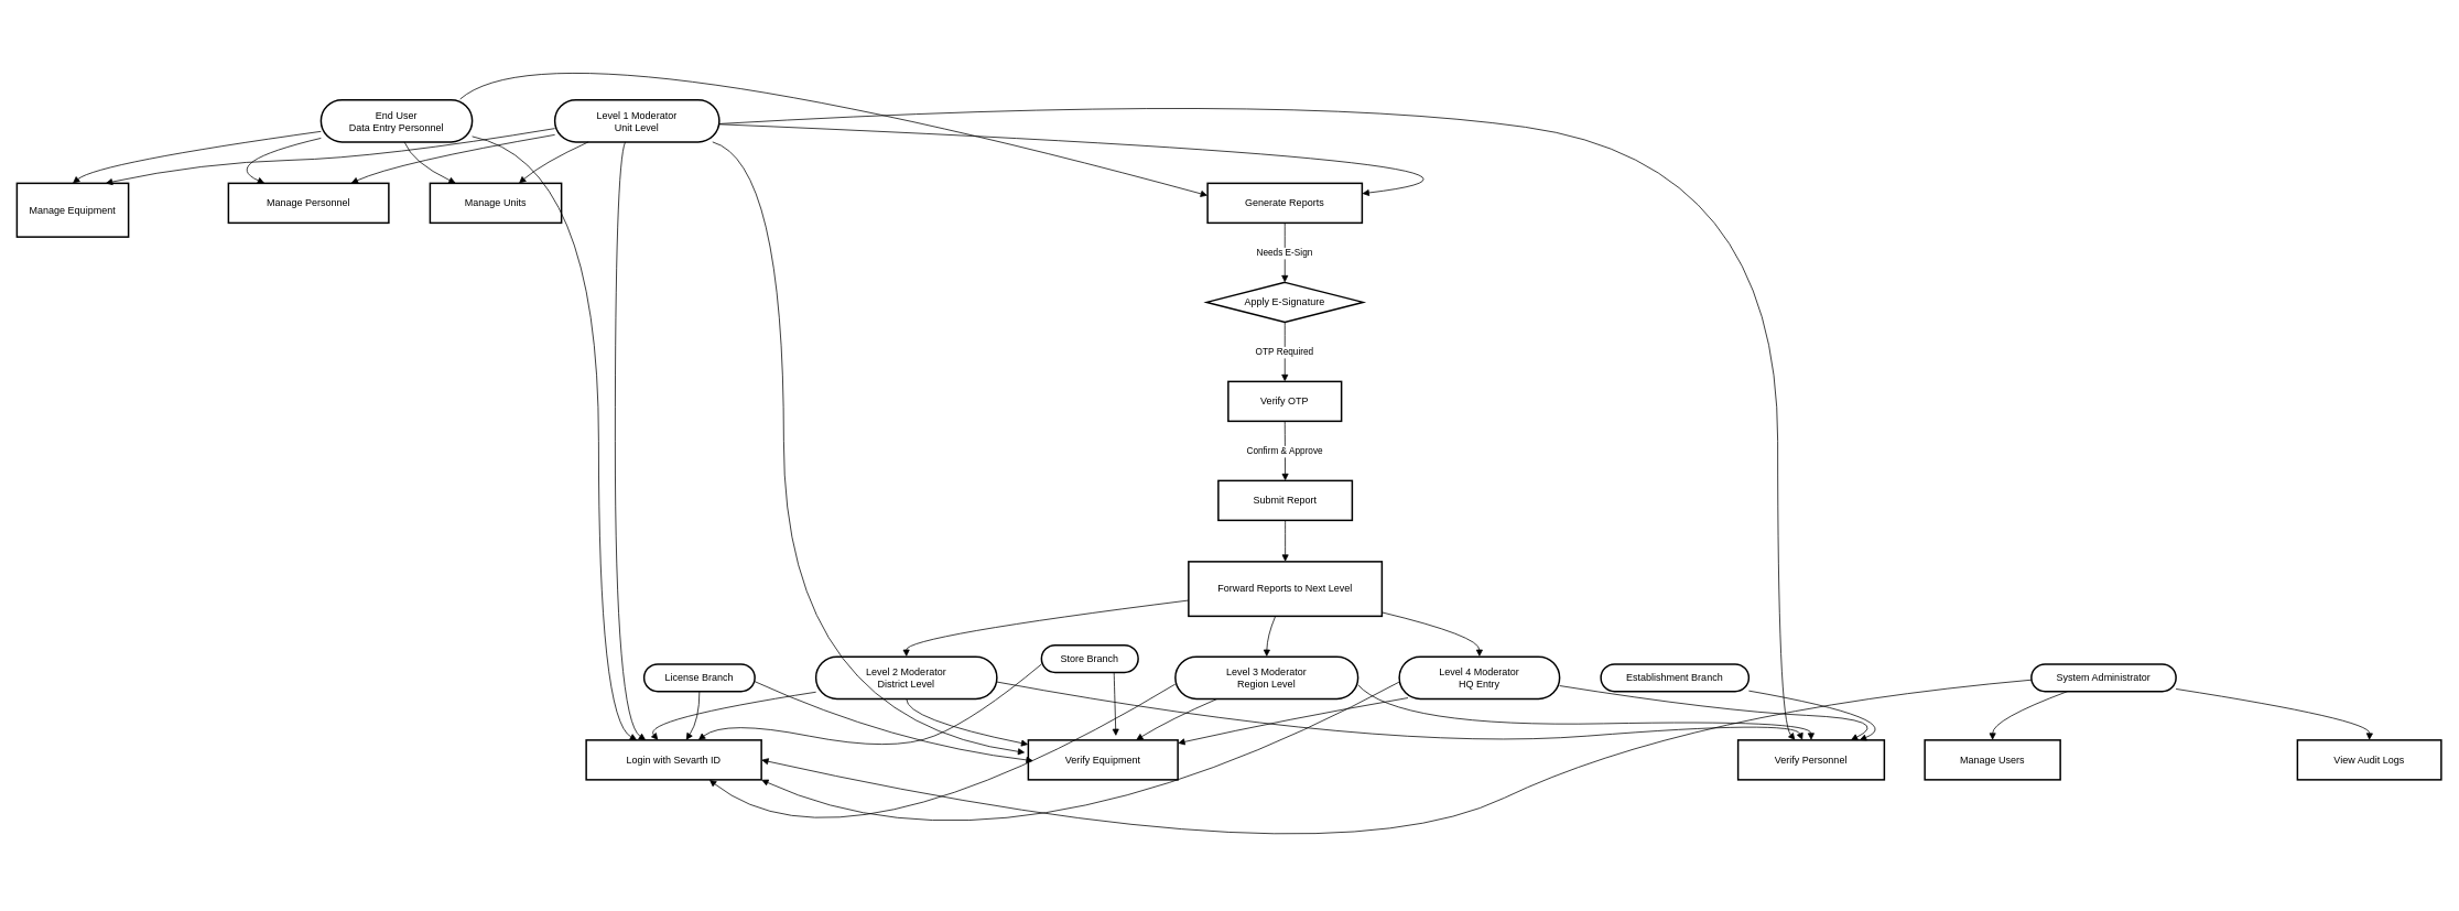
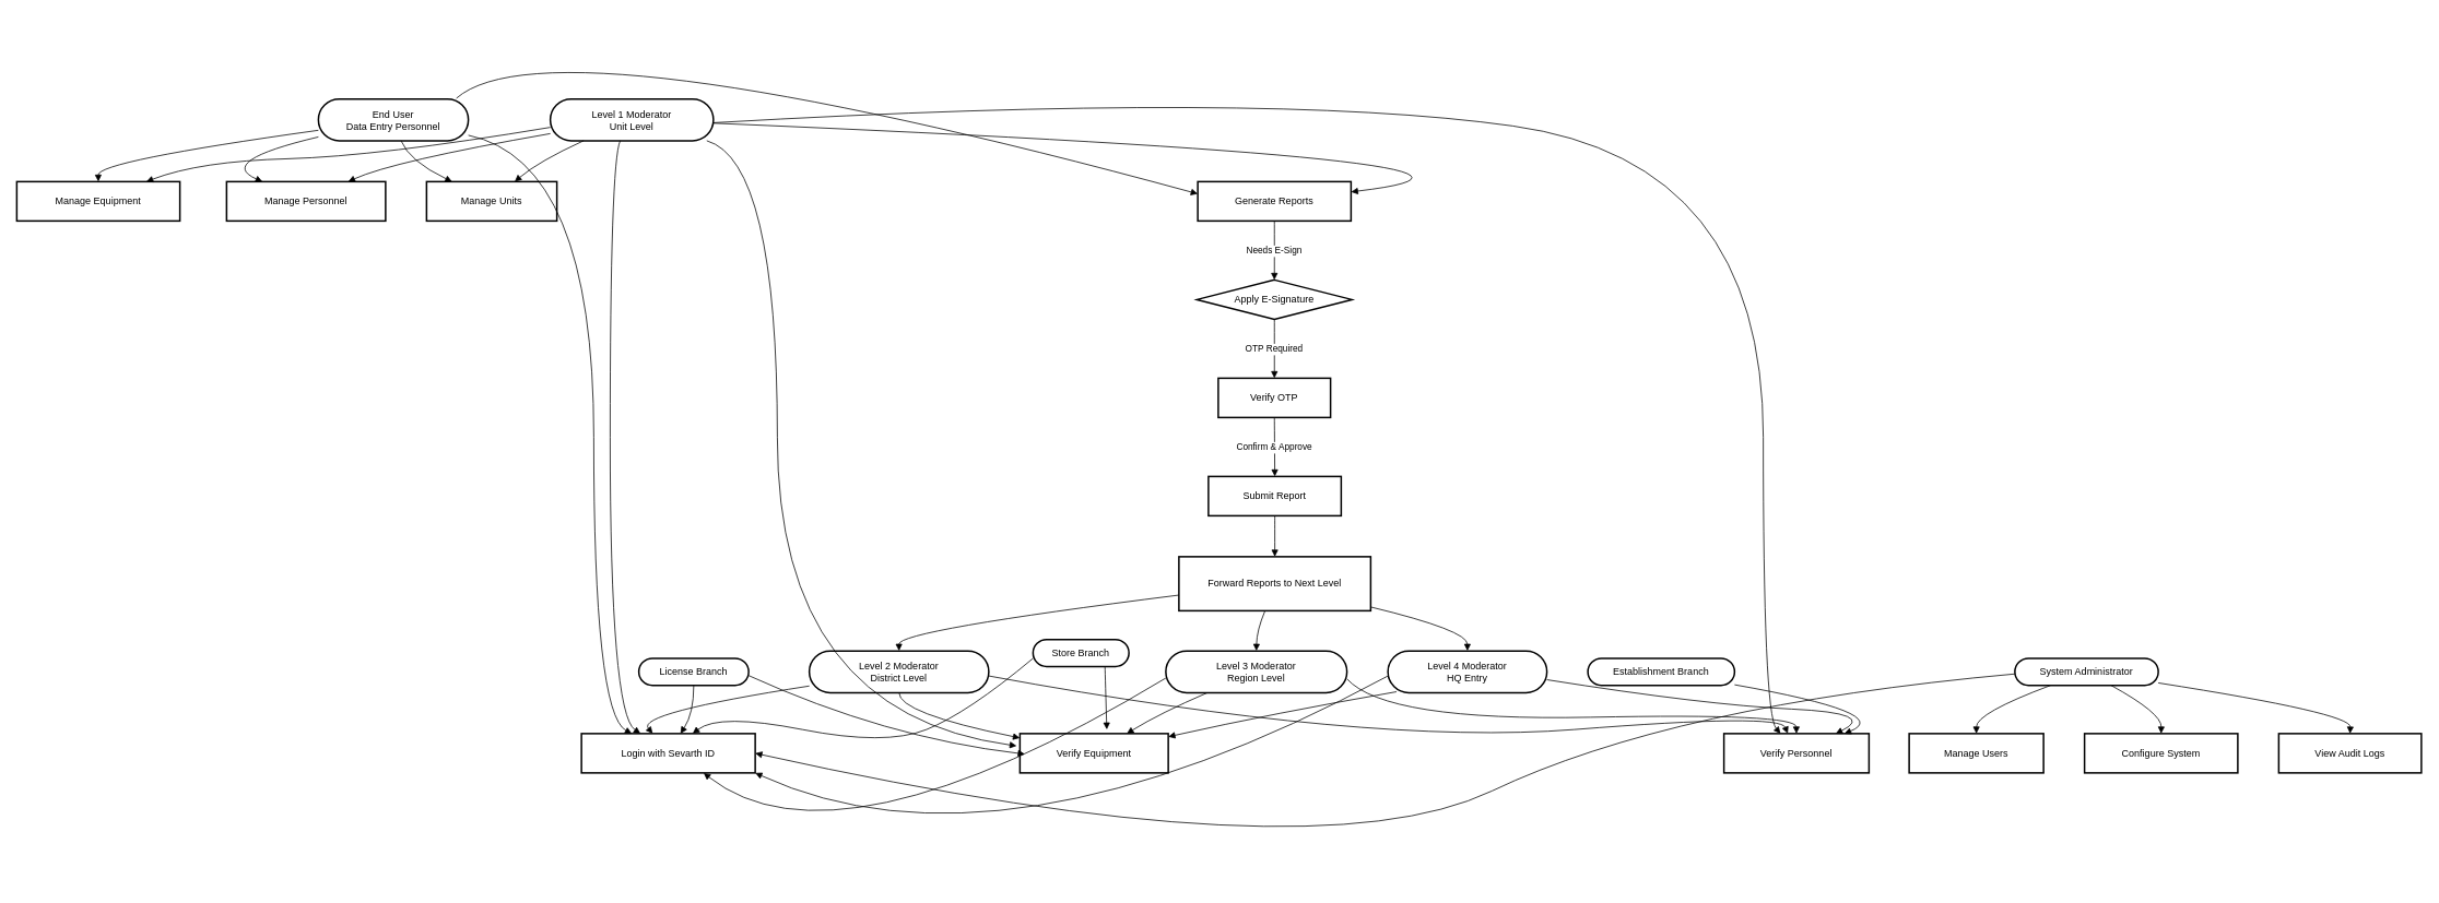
  <mxCell id="0" />
  <mxCell id="1" parent="0" />
  <mxCell id="2" value="End User&#10;Data Entry Personnel" style="rounded=1;whiteSpace=wrap;arcSize=50;strokeWidth=2;" parent="1" vertex="1"><mxGeometry x="388" y="120" width="183" height="51" as="geometry" /></mxCell>
  <mxCell id="3" value="Level 1 Moderator&#10;Unit Level" style="rounded=1;whiteSpace=wrap;arcSize=50;strokeWidth=2;" parent="1" vertex="1"><mxGeometry x="671" y="120" width="199" height="51" as="geometry" /></mxCell>
  <mxCell id="4" value="Level 2 Moderator&#10;District Level" style="rounded=1;whiteSpace=wrap;arcSize=50;strokeWidth=2;" parent="1" vertex="1"><mxGeometry x="987" y="794" width="219" height="51" as="geometry" /></mxCell>
  <mxCell id="5" value="Level 3 Moderator&#10;Region Level" style="rounded=1;whiteSpace=wrap;arcSize=50;strokeWidth=2;" parent="1" vertex="1"><mxGeometry x="1422" y="794" width="221" height="51" as="geometry" /></mxCell>
  <mxCell id="6" value="Level 4 Moderator&#10;HQ Entry" style="rounded=1;whiteSpace=wrap;arcSize=50;strokeWidth=2;" parent="1" vertex="1"><mxGeometry x="1693" y="794" width="194" height="51" as="geometry" /></mxCell>
  <mxCell id="7" value="License Branch" style="rounded=1;whiteSpace=wrap;arcSize=50;strokeWidth=2;" parent="1" vertex="1"><mxGeometry x="779" y="803" width="134" height="33" as="geometry" /></mxCell>
  <mxCell id="8" value="Store Branch" style="rounded=1;whiteSpace=wrap;arcSize=50;strokeWidth=2;" parent="1" vertex="1"><mxGeometry x="1260" y="780" width="117" height="33" as="geometry" /></mxCell>
  <mxCell id="9" value="Establishment Branch" style="rounded=1;whiteSpace=wrap;arcSize=50;strokeWidth=2;" parent="1" vertex="1"><mxGeometry x="1937" y="803" width="179" height="33" as="geometry" /></mxCell>
  <mxCell id="10" value="System Administrator" style="rounded=1;whiteSpace=wrap;arcSize=50;strokeWidth=2;" parent="1" vertex="1"><mxGeometry x="2458" y="803" width="175" height="33" as="geometry" /></mxCell>
  <mxCell id="11" value="Login with Sevarth ID" style="whiteSpace=wrap;strokeWidth=2;" parent="1" vertex="1"><mxGeometry x="709" y="895" width="212" height="48" as="geometry" /></mxCell>
- <mxCell id="12" value="Manage Equipment" style="whiteSpace=wrap;strokeWidth=2;" parent="1" vertex="1"><mxGeometry x="20" y="221" width="135" height="65" as="geometry" /></mxCell>
+ <mxCell id="12" value="Manage Equipment" style="whiteSpace=wrap;strokeWidth=2;" parent="1" vertex="1"><mxGeometry x="20" y="221" width="199" height="48" as="geometry" /></mxCell>
  <mxCell id="13" value="Manage Personnel" style="whiteSpace=wrap;strokeWidth=2;" parent="1" vertex="1"><mxGeometry x="276" y="221" width="194" height="48" as="geometry" /></mxCell>
  <mxCell id="14" value="Manage Units" style="whiteSpace=wrap;strokeWidth=2;" parent="1" vertex="1"><mxGeometry x="520" y="221" width="159" height="48" as="geometry" /></mxCell>
  <mxCell id="15" value="Generate Reports" style="whiteSpace=wrap;strokeWidth=2;" parent="1" vertex="1"><mxGeometry x="1461" y="221" width="187" height="48" as="geometry" /></mxCell>
  <mxCell id="16" value="Apply E-Signature" style="rhombus;whiteSpace=wrap;strokeWidth=2;" parent="1" vertex="1"><mxGeometry x="1460" y="341" width="189" height="48" as="geometry" /></mxCell>
  <mxCell id="17" value="Verify OTP" style="whiteSpace=wrap;strokeWidth=2;" parent="1" vertex="1"><mxGeometry x="1486" y="461" width="137" height="48" as="geometry" /></mxCell>
  <mxCell id="18" value="Submit Report" style="whiteSpace=wrap;strokeWidth=2;" parent="1" vertex="1"><mxGeometry x="1474" y="581" width="162" height="48" as="geometry" /></mxCell>
  <mxCell id="19" value="Forward Reports to Next Level" style="whiteSpace=wrap;strokeWidth=2;" parent="1" vertex="1"><mxGeometry x="1438" y="679" width="234" height="66" as="geometry" /></mxCell>
  <mxCell id="20" value="Verify Equipment" style="whiteSpace=wrap;strokeWidth=2;" parent="1" vertex="1"><mxGeometry x="1244" y="895" width="181" height="48" as="geometry" /></mxCell>
  <mxCell id="21" value="Verify Personnel" style="whiteSpace=wrap;strokeWidth=2;" parent="1" vertex="1"><mxGeometry x="2103" y="895" width="177" height="48" as="geometry" /></mxCell>
  <mxCell id="22" value="Manage Users" style="whiteSpace=wrap;strokeWidth=2;" parent="1" vertex="1"><mxGeometry x="2329" y="895" width="164" height="48" as="geometry" /></mxCell>
+ <mxCell id="23" value="Configure System" style="whiteSpace=wrap;strokeWidth=2;" parent="1" vertex="1"><mxGeometry x="2543" y="895" width="187" height="48" as="geometry" /></mxCell>
  <mxCell id="24" value="View Audit Logs" style="whiteSpace=wrap;strokeWidth=2;" parent="1" vertex="1"><mxGeometry x="2780" y="895" width="174" height="48" as="geometry" /></mxCell>
  <mxCell id="25" value="" style="curved=1;startArrow=none;endArrow=block;exitX=1;exitY=0.87;entryX=0.29;entryY=0;rounded=0;" parent="1" source="2" target="11" edge="1"><mxGeometry relative="1" as="geometry"><Array as="points"><mxPoint x="724" y="196" /><mxPoint x="724" y="870" /></Array></mxGeometry></mxCell>
  <mxCell id="26" value="" style="curved=1;startArrow=none;endArrow=block;exitX=0.43;exitY=0.99;entryX=0.34;entryY=0;rounded=0;" parent="1" source="3" target="11" edge="1"><mxGeometry relative="1" as="geometry"><Array as="points"><mxPoint x="744" y="196" /><mxPoint x="744" y="870" /></Array></mxGeometry></mxCell>
  <mxCell id="27" value="" style="curved=1;startArrow=none;endArrow=block;exitX=0;exitY=0.84;entryX=0.41;entryY=0;rounded=0;" parent="1" source="4" target="11" edge="1"><mxGeometry relative="1" as="geometry"><Array as="points"><mxPoint x="775" y="870" /></Array></mxGeometry></mxCell>
  <mxCell id="28" value="" style="curved=1;startArrow=none;endArrow=block;exitX=0;exitY=0.65;entryX=0.703;entryY=1.002;rounded=0;entryDx=0;entryDy=0;entryPerimeter=0;" parent="1" source="5" target="11" edge="1"><mxGeometry relative="1" as="geometry"><Array as="points"><mxPoint x="1020" y="1070" /></Array></mxGeometry></mxCell>
  <mxCell id="29" value="" style="curved=1;startArrow=none;endArrow=block;exitX=0;exitY=0.6;entryX=1;entryY=1;rounded=0;entryDx=0;entryDy=0;" parent="1" source="6" target="11" edge="1"><mxGeometry relative="1" as="geometry"><Array as="points"><mxPoint x="1220" y="1080" /></Array></mxGeometry></mxCell>
  <mxCell id="30" value="" style="curved=1;startArrow=none;endArrow=block;exitX=0.5;exitY=1;entryX=0.57;entryY=0;rounded=0;" parent="1" source="7" target="11" edge="1"><mxGeometry relative="1" as="geometry"><Array as="points"><mxPoint x="846" y="870" /></Array></mxGeometry></mxCell>
  <mxCell id="31" value="" style="curved=1;startArrow=none;endArrow=block;exitX=0;exitY=0.7;entryX=0.64;entryY=0;rounded=0;" parent="1" source="8" target="11" edge="1"><mxGeometry relative="1" as="geometry"><Array as="points"><mxPoint x="1180" y="870" /><mxPoint x="1080" y="910" /><mxPoint x="877" y="870" /></Array></mxGeometry></mxCell>
  <mxCell id="32" value="" style="curved=1;startArrow=none;endArrow=block;exitX=0;exitY=0.58;entryX=1;entryY=0.5;rounded=0;entryDx=0;entryDy=0;" parent="1" source="10" target="11" edge="1"><mxGeometry relative="1" as="geometry"><Array as="points"><mxPoint x="2040" y="860" /><mxPoint x="1600" y="1070" /></Array></mxGeometry></mxCell>
  <mxCell id="33" value="" style="curved=1;startArrow=none;endArrow=block;exitX=0;exitY=0.75;entryX=0.5;entryY=-0.01;rounded=0;" parent="1" source="2" target="12" edge="1"><mxGeometry relative="1" as="geometry"><Array as="points"><mxPoint x="119" y="196" /></Array></mxGeometry></mxCell>
  <mxCell id="34" value="" style="curved=1;startArrow=none;endArrow=block;exitX=0;exitY=0.91;entryX=0.22;entryY=-0.01;rounded=0;" parent="1" source="2" target="13" edge="1"><mxGeometry relative="1" as="geometry"><Array as="points"><mxPoint x="263" y="196" /></Array></mxGeometry></mxCell>
  <mxCell id="35" value="" style="curved=1;startArrow=none;endArrow=block;exitX=0.55;exitY=0.99;entryX=0.19;entryY=-0.01;rounded=0;" parent="1" source="2" target="14" edge="1"><mxGeometry relative="1" as="geometry"><Array as="points"><mxPoint x="499" y="196" /></Array></mxGeometry></mxCell>
  <mxCell id="36" value="" style="curved=1;startArrow=none;endArrow=block;exitX=0;exitY=0.68;entryX=0.8;entryY=-0.01;rounded=0;" parent="1" source="3" target="12" edge="1"><mxGeometry relative="1" as="geometry"><Array as="points"><mxPoint x="460" y="190" /><mxPoint x="243" y="196" /></Array></mxGeometry></mxCell>
  <mxCell id="37" value="" style="curved=1;startArrow=none;endArrow=block;exitX=0;exitY=0.83;entryX=0.77;entryY=-0.01;rounded=0;" parent="1" source="3" target="13" edge="1"><mxGeometry relative="1" as="geometry"><Array as="points"><mxPoint x="479" y="196" /></Array></mxGeometry></mxCell>
  <mxCell id="38" value="" style="curved=1;startArrow=none;endArrow=block;exitX=0.21;exitY=0.99;entryX=0.68;entryY=-0.01;rounded=0;" parent="1" source="3" target="14" edge="1"><mxGeometry relative="1" as="geometry"><Array as="points"><mxPoint x="657" y="196" /></Array></mxGeometry></mxCell>
  <mxCell id="39" value="" style="curved=1;startArrow=none;endArrow=block;exitX=0.92;exitY=-0.016;entryX=0;entryY=0.31;rounded=0;exitDx=0;exitDy=0;exitPerimeter=0;" parent="1" source="2" target="15" edge="1"><mxGeometry relative="1" as="geometry"><Array as="points"><mxPoint x="670" y="20" /></Array></mxGeometry></mxCell>
  <mxCell id="40" value="" style="curved=1;startArrow=none;endArrow=block;exitX=1;exitY=0.58;entryX=1;entryY=0.26;rounded=0;" parent="1" source="3" target="15" edge="1"><mxGeometry relative="1" as="geometry"><Array as="points"><mxPoint x="1960" y="196" /></Array></mxGeometry></mxCell>
  <mxCell id="41" value="Needs E-Sign" style="curved=1;startArrow=none;endArrow=block;exitX=0.5;exitY=0.99;entryX=0.5;entryY=-0.01;rounded=0;" parent="1" source="15" target="16" edge="1"><mxGeometry relative="1" as="geometry"><Array as="points" /></mxGeometry></mxCell>
  <mxCell id="42" value="OTP Required" style="curved=1;startArrow=none;endArrow=block;exitX=0.5;exitY=0.99;entryX=0.5;entryY=-0.01;rounded=0;" parent="1" source="16" target="17" edge="1"><mxGeometry relative="1" as="geometry"><Array as="points" /></mxGeometry></mxCell>
  <mxCell id="43" value="Confirm &amp; Approve" style="curved=1;startArrow=none;endArrow=block;exitX=0.5;exitY=0.99;entryX=0.5;entryY=-0.01;rounded=0;" parent="1" source="17" target="18" edge="1"><mxGeometry relative="1" as="geometry"><Array as="points" /></mxGeometry></mxCell>
  <mxCell id="44" value="" style="curved=1;startArrow=none;endArrow=block;exitX=0.5;exitY=0.99;entryX=0.5;entryY=-0.01;rounded=0;" parent="1" source="18" target="19" edge="1"><mxGeometry relative="1" as="geometry"><Array as="points" /></mxGeometry></mxCell>
  <mxCell id="45" value="" style="curved=1;startArrow=none;endArrow=block;exitX=0;exitY=0.71;entryX=0.5;entryY=0;rounded=0;" parent="1" source="19" target="4" edge="1"><mxGeometry relative="1" as="geometry"><Array as="points"><mxPoint x="1096" y="769" /></Array></mxGeometry></mxCell>
  <mxCell id="46" value="" style="curved=1;startArrow=none;endArrow=block;exitX=0.45;exitY=0.99;entryX=0.5;entryY=0;rounded=0;" parent="1" source="19" target="5" edge="1"><mxGeometry relative="1" as="geometry"><Array as="points"><mxPoint x="1533" y="769" /></Array></mxGeometry></mxCell>
  <mxCell id="47" value="" style="curved=1;startArrow=none;endArrow=block;exitX=1;exitY=0.93;entryX=0.5;entryY=0;rounded=0;" parent="1" source="19" target="6" edge="1"><mxGeometry relative="1" as="geometry"><Array as="points"><mxPoint x="1790" y="769" /></Array></mxGeometry></mxCell>
  <mxCell id="48" value="" style="curved=1;startArrow=none;endArrow=block;exitX=0.95;exitY=0.99;rounded=0;" parent="1" source="3" edge="1"><mxGeometry relative="1" as="geometry"><Array as="points"><mxPoint x="948" y="196" /><mxPoint x="948" y="870" /></Array><mxPoint x="1240" y="910" as="targetPoint" /></mxGeometry></mxCell>
  <mxCell id="49" value="" style="curved=1;startArrow=none;endArrow=block;exitX=1;exitY=0.57;entryX=0.39;entryY=0;rounded=0;" parent="1" source="3" target="21" edge="1"><mxGeometry relative="1" as="geometry"><Array as="points"><mxPoint x="1540" y="110" /><mxPoint x="2151" y="196" /><mxPoint x="2151" y="870" /></Array></mxGeometry></mxCell>
  <mxCell id="50" value="" style="curved=1;startArrow=none;endArrow=block;exitX=0.5;exitY=1;entryX=0;entryY=0.11;rounded=0;" parent="1" source="4" target="20" edge="1"><mxGeometry relative="1" as="geometry"><Array as="points"><mxPoint x="1096" y="870" /></Array></mxGeometry></mxCell>
  <mxCell id="51" value="" style="curved=1;startArrow=none;endArrow=block;exitX=1;exitY=0.6;entryX=0.44;entryY=0;rounded=0;" parent="1" source="4" target="21" edge="1"><mxGeometry relative="1" as="geometry"><Array as="points"><mxPoint x="1670" y="910" /><mxPoint x="2171" y="870" /></Array></mxGeometry></mxCell>
  <mxCell id="52" value="" style="curved=1;startArrow=none;endArrow=block;exitX=0.23;exitY=1;entryX=0.72;entryY=0;rounded=0;" parent="1" source="5" target="20" edge="1"><mxGeometry relative="1" as="geometry"><Array as="points"><mxPoint x="1415" y="870" /></Array></mxGeometry></mxCell>
  <mxCell id="53" value="" style="curved=1;startArrow=none;endArrow=block;exitX=1;exitY=0.67;entryX=0.5;entryY=0;rounded=0;" parent="1" source="5" target="21" edge="1"><mxGeometry relative="1" as="geometry"><Array as="points"><mxPoint x="1690" y="880" /><mxPoint x="2191" y="870" /></Array></mxGeometry></mxCell>
  <mxCell id="54" value="" style="curved=1;startArrow=none;endArrow=block;entryX=1;entryY=0.08;rounded=0;exitX=0.054;exitY=0.978;exitDx=0;exitDy=0;exitPerimeter=0;" parent="1" source="6" target="20" edge="1"><mxGeometry relative="1" as="geometry"><Array as="points"><mxPoint x="1554" y="870" /></Array><mxPoint x="1700" y="830" as="sourcePoint" /></mxGeometry></mxCell>
  <mxCell id="55" value="" style="curved=1;startArrow=none;endArrow=block;exitX=1;exitY=0.69;entryX=0.77;entryY=0;rounded=0;" parent="1" source="6" target="21" edge="1"><mxGeometry relative="1" as="geometry"><Array as="points"><mxPoint x="2080" y="860" /><mxPoint x="2291" y="870" /></Array></mxGeometry></mxCell>
  <mxCell id="56" value="" style="curved=1;startArrow=none;endArrow=block;exitX=1;exitY=0.64;rounded=0;" parent="1" source="7" edge="1"><mxGeometry relative="1" as="geometry"><Array as="points"><mxPoint x="1080" y="900" /></Array><mxPoint x="1250" y="920" as="targetPoint" /></mxGeometry></mxCell>
  <mxCell id="57" value="" style="curved=1;startArrow=none;endArrow=block;exitX=0.75;exitY=1;rounded=0;exitDx=0;exitDy=0;" parent="1" source="8" edge="1"><mxGeometry relative="1" as="geometry"><mxPoint x="1350" y="890" as="targetPoint" /></mxGeometry></mxCell>
  <mxCell id="58" value="" style="curved=1;startArrow=none;endArrow=block;exitX=1;exitY=0.98;entryX=0.83;entryY=0;rounded=0;" parent="1" source="9" target="21" edge="1"><mxGeometry relative="1" as="geometry"><Array as="points"><mxPoint x="2311" y="870" /></Array></mxGeometry></mxCell>
  <mxCell id="59" value="" style="curved=1;startArrow=none;endArrow=block;exitX=0.25;exitY=1;entryX=0.5;entryY=0;rounded=0;" parent="1" source="10" target="22" edge="1"><mxGeometry relative="1" as="geometry"><Array as="points"><mxPoint x="2411" y="870" /></Array></mxGeometry></mxCell>
+ <mxCell id="60" value="" style="curved=1;startArrow=none;endArrow=block;exitX=0.67;exitY=1;entryX=0.5;entryY=0;rounded=0;" parent="1" source="10" target="23" edge="1"><mxGeometry relative="1" as="geometry"><Array as="points"><mxPoint x="2637" y="870" /></Array></mxGeometry></mxCell>
  <mxCell id="61" value="" style="curved=1;startArrow=none;endArrow=block;exitX=1.01;exitY=0.92;entryX=0.5;entryY=0;rounded=0;" parent="1" source="10" target="24" edge="1"><mxGeometry relative="1" as="geometry"><Array as="points"><mxPoint x="2868" y="870" /></Array></mxGeometry></mxCell>
